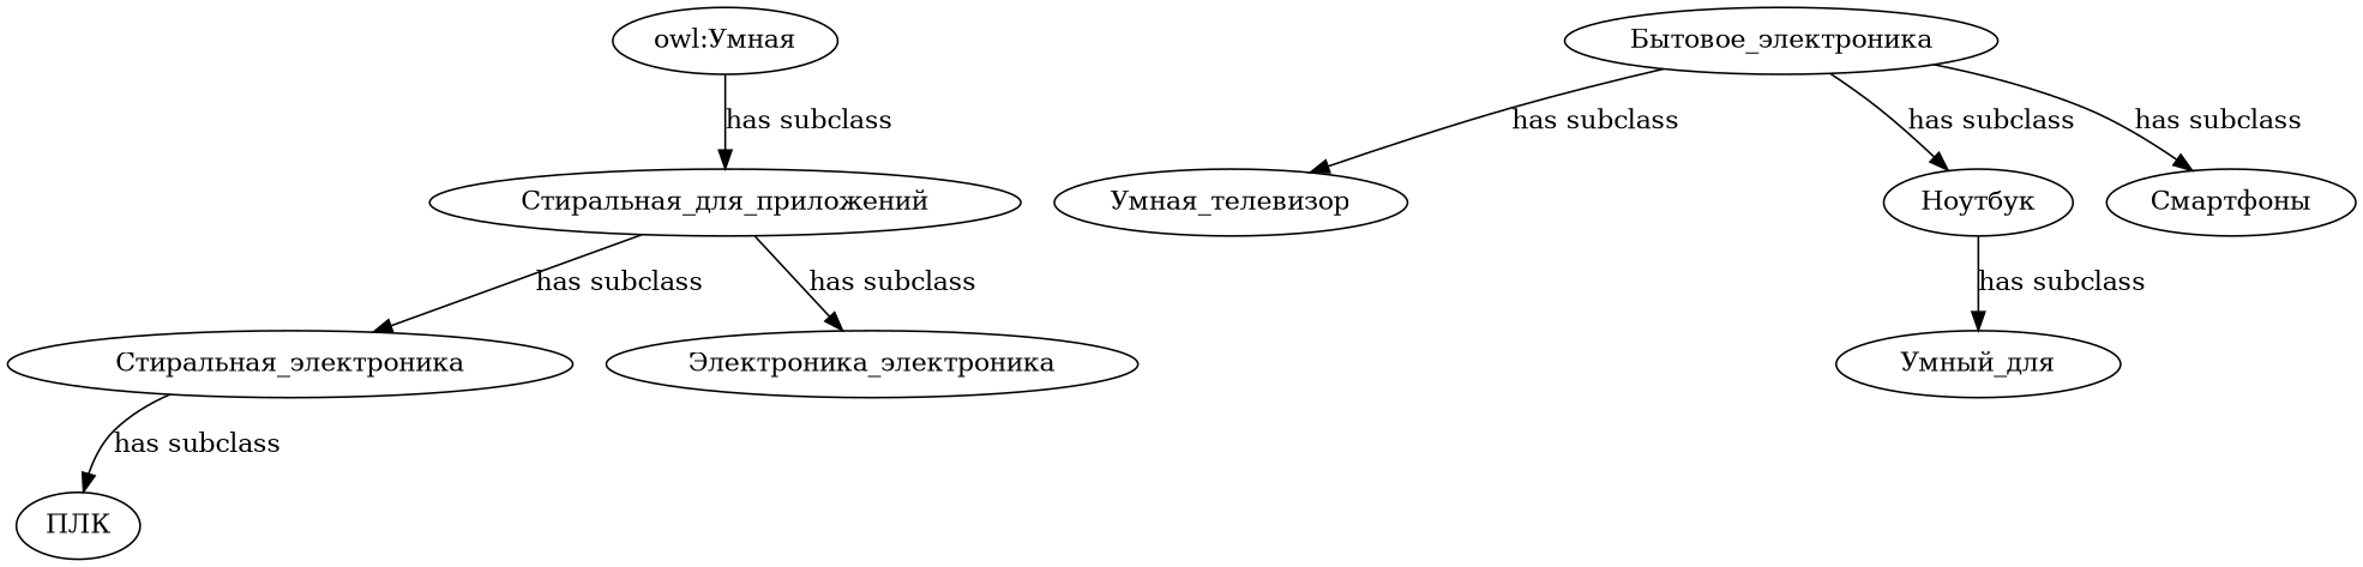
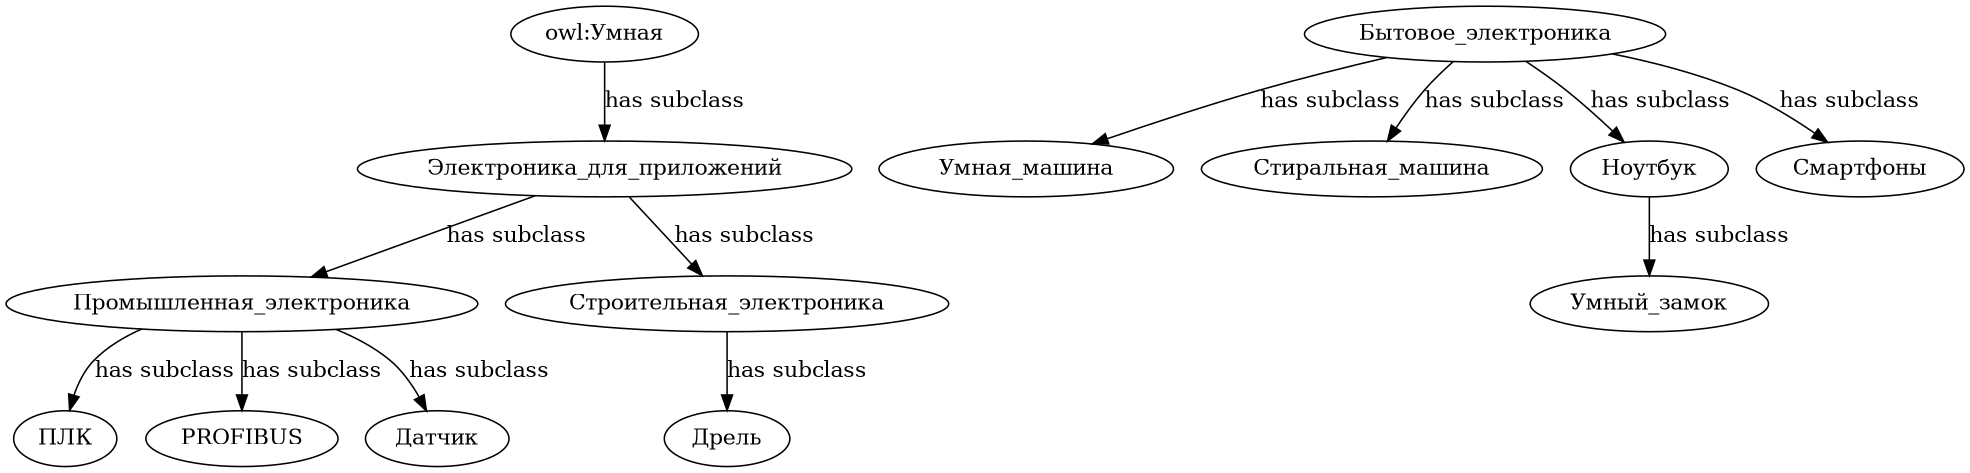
  digraph {
-   "Промышленная_электроника" [label="Стиральная_электроника"]
+   "Промышленная_электроника"
    "ПЛК"
-   "Строительная_электроника" [label="Электроника_электроника"]
-   "Электроника_для_приложений" [label="Стиральная_для_приложений"]
+   PROFIBUS
+   "Датчик"
+   "Строительная_электроника"
+   "Дрель"
+   "Электроника_для_приложений"
    "Бытовое_электроника"
-   "Умная_телевизор"
+   "Умная_телевизор" [label="Умная_машина"]
+   "Стиральная_машина"
    "Ноутбук"
    "Смартфоны"
    n13 [label="owl:Умная"]
-   "Умный_замок" [label="Умный_для"]
+   "Умный_замок"
    "Промышленная_электроника" -> "ПЛК" [label="has subclass"]
+   "Промышленная_электроника" -> PROFIBUS [label="has subclass"]
+   "Промышленная_электроника" -> "Датчик" [label="has subclass"]
+   "Строительная_электроника" -> "Дрель" [label="has subclass"]
    "Электроника_для_приложений" -> "Промышленная_электроника" [label="has subclass"]
    "Электроника_для_приложений" -> "Строительная_электроника" [label="has subclass"]
    "Бытовое_электроника" -> "Умная_телевизор" [label="has subclass"]
+   "Бытовое_электроника" -> "Стиральная_машина" [label="has subclass"]
    "Бытовое_электроника" -> "Ноутбук" [label="has subclass"]
    "Бытовое_электроника" -> "Смартфоны" [label="has subclass"]
    "Ноутбук" -> "Умный_замок" [label="has subclass"]
    n13 -> "Электроника_для_приложений" [label="has subclass"]
  }
